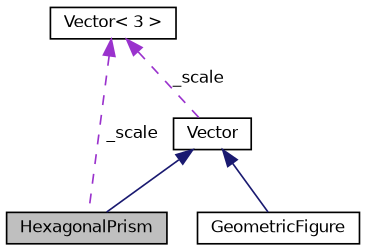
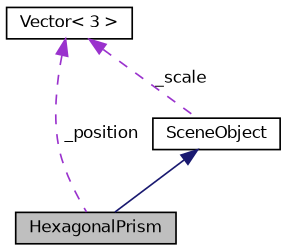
  digraph {
    node [color=black fillcolor=white fontname=Helvetica fontsize=10 shape=record style=filled]
    edge [color=midnightblue dir=back fontname=Helvetica fontsize=10 labelfontname=Helvetica labelfontsize=10 style=solid]
    n1 [fillcolor=grey75 fontcolor=black height=0.2 label=HexagonalPrism width=0.4]
-   n2 [height=0.2 label=GeometricFigure width=0.4]
-   n3 [height=0.2 label=Vector width=0.4]
+   n3 [height=0.2 label=SceneObject width=0.4]
    n4 [height=0.2 label="Vector\< 3 \>" width=0.4]
    n3 -> n1
-   n3 -> n2
-   n4 -> n1 [color=darkorchid3 label=" _scale" style=dashed]
+   n4 -> n1 [color=darkorchid3 label=" _position" style=dashed]
    n4 -> n3 [color=darkorchid3 label=" _scale" style=dashed]
  }
